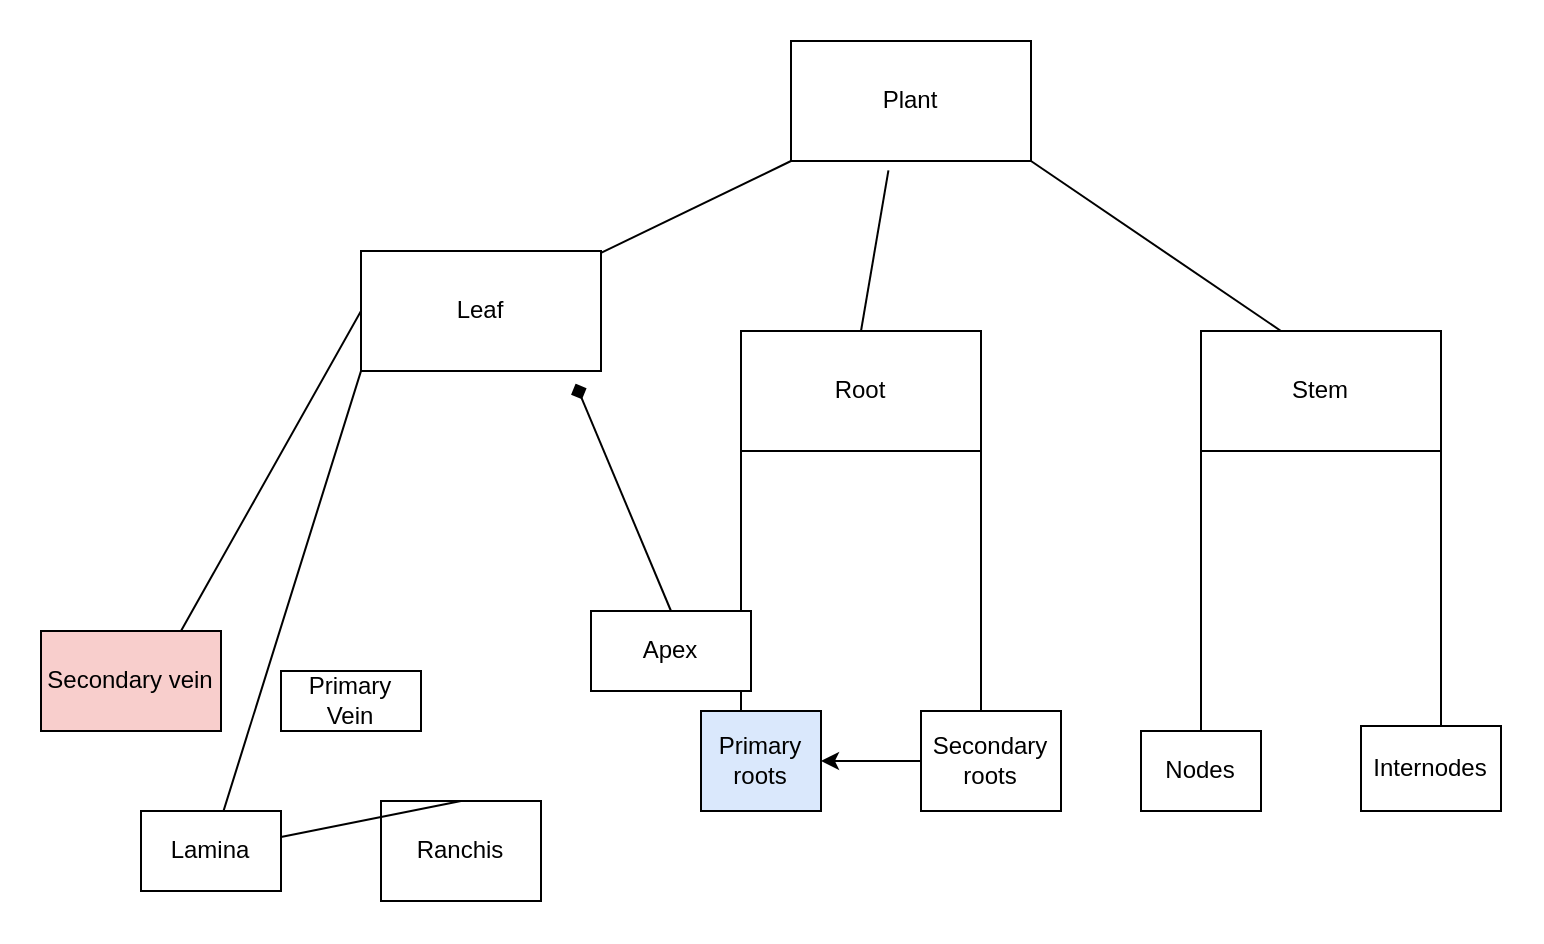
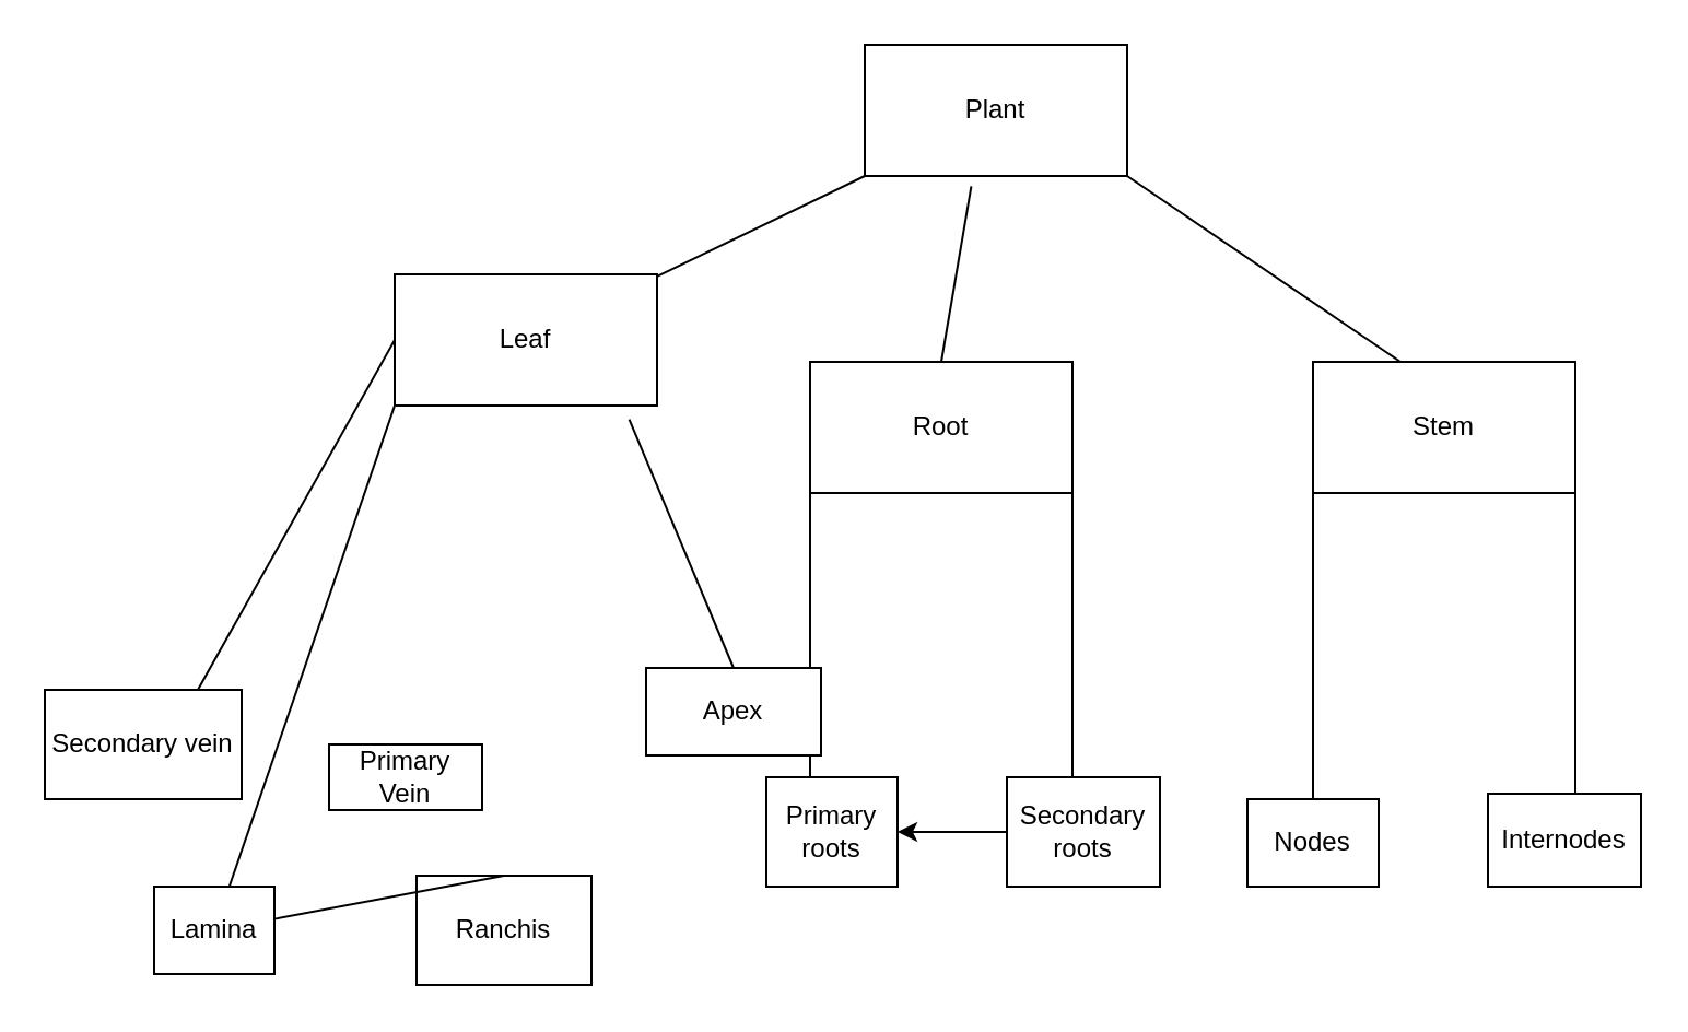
  <mxCell id="0" />
  <mxCell id="1" parent="0" />
  <mxCell id="2" value="Plant" style="rounded=0;whiteSpace=wrap;html=1;" vertex="1" parent="1"><mxGeometry x="395" y="20" width="120" height="60" as="geometry" /></mxCell>
  <mxCell id="3" value="" style="endArrow=none;html=1;rounded=0;entryX=0;entryY=1;entryDx=0;entryDy=0;" edge="1" parent="1" source="22" target="2"><mxGeometry width="50" height="50" relative="1" as="geometry"><mxPoint x="230" y="165" as="sourcePoint" /><mxPoint x="460" y="135" as="targetPoint" /></mxGeometry></mxCell>
  <mxCell id="4" value="" style="endArrow=none;html=1;rounded=0;entryX=0.406;entryY=1.078;entryDx=0;entryDy=0;entryPerimeter=0;" edge="1" parent="1" target="2"><mxGeometry width="50" height="50" relative="1" as="geometry"><mxPoint x="430" y="165" as="sourcePoint" /><mxPoint x="460" y="135" as="targetPoint" /></mxGeometry></mxCell>
  <mxCell id="5" value="Root" style="rounded=0;whiteSpace=wrap;html=1;" vertex="1" parent="1"><mxGeometry x="370" y="165" width="120" height="60" as="geometry" /></mxCell>
  <mxCell id="6" value="" style="endArrow=none;html=1;rounded=0;entryX=1;entryY=1;entryDx=0;entryDy=0;" edge="1" parent="1" target="2"><mxGeometry width="50" height="50" relative="1" as="geometry"><mxPoint x="640" y="165" as="sourcePoint" /><mxPoint x="460" y="135" as="targetPoint" /></mxGeometry></mxCell>
  <mxCell id="7" value="Stem" style="rounded=0;whiteSpace=wrap;html=1;" vertex="1" parent="1"><mxGeometry x="600" y="165" width="120" height="60" as="geometry" /></mxCell>
  <mxCell id="8" value="" style="endArrow=none;html=1;rounded=0;entryX=0;entryY=1;entryDx=0;entryDy=0;" edge="1" parent="1" source="9" target="22"><mxGeometry width="50" height="50" relative="1" as="geometry"><mxPoint x="110" y="315" as="sourcePoint" /><mxPoint x="460" y="245" as="targetPoint" /></mxGeometry></mxCell>
- <mxCell id="9" value="Lamina" style="rounded=0;whiteSpace=wrap;html=1;" vertex="1" parent="1"><mxGeometry x="70" y="405" width="70" height="40" as="geometry" /></mxCell>
+ <mxCell id="9" value="Lamina" style="rounded=0;whiteSpace=wrap;html=1;" vertex="1" parent="1"><mxGeometry x="70" y="405" width="55" height="40" as="geometry" /></mxCell>
  <mxCell id="10" value="" style="endArrow=none;html=1;rounded=0;entryX=0;entryY=1;entryDx=0;entryDy=0;" edge="1" parent="1" target="5"><mxGeometry width="50" height="50" relative="1" as="geometry"><mxPoint x="370" y="355" as="sourcePoint" /><mxPoint x="460" y="245" as="targetPoint" /></mxGeometry></mxCell>
  <mxCell id="11" value="" style="endArrow=none;html=1;rounded=0;entryX=1;entryY=1;entryDx=0;entryDy=0;" edge="1" parent="1" target="5"><mxGeometry width="50" height="50" relative="1" as="geometry"><mxPoint x="490" y="355" as="sourcePoint" /><mxPoint x="460" y="245" as="targetPoint" /></mxGeometry></mxCell>
  <mxCell id="12" value="" style="endArrow=none;html=1;rounded=0;entryX=0;entryY=1;entryDx=0;entryDy=0;" edge="1" parent="1" target="7"><mxGeometry width="50" height="50" relative="1" as="geometry"><mxPoint x="600" y="365" as="sourcePoint" /><mxPoint x="460" y="245" as="targetPoint" /></mxGeometry></mxCell>
- <mxCell id="13" value="Primary roots" style="rounded=0;whiteSpace=wrap;html=1;fillColor=#dae8fc;" vertex="1" parent="1"><mxGeometry x="350" y="355" width="60" height="50" as="geometry" /></mxCell>
+ <mxCell id="13" value="Primary roots" style="rounded=0;whiteSpace=wrap;html=1;" vertex="1" parent="1"><mxGeometry x="350" y="355" width="60" height="50" as="geometry" /></mxCell>
  <mxCell id="14" value="" style="edgeStyle=orthogonalEdgeStyle;rounded=0;orthogonalLoop=1;jettySize=auto;html=1;" edge="1" parent="1" source="15" target="13"><mxGeometry relative="1" as="geometry" /></mxCell>
  <mxCell id="15" value="Secondary roots" style="rounded=0;whiteSpace=wrap;html=1;" vertex="1" parent="1"><mxGeometry x="460" y="355" width="70" height="50" as="geometry" /></mxCell>
  <mxCell id="16" value="Nodes" style="rounded=0;whiteSpace=wrap;html=1;" vertex="1" parent="1"><mxGeometry x="570" y="365" width="60" height="40" as="geometry" /></mxCell>
  <mxCell id="17" value="" style="endArrow=none;html=1;rounded=0;entryX=1;entryY=1;entryDx=0;entryDy=0;" edge="1" parent="1" target="7"><mxGeometry width="50" height="50" relative="1" as="geometry"><mxPoint x="720" y="365" as="sourcePoint" /><mxPoint x="460" y="245" as="targetPoint" /></mxGeometry></mxCell>
  <mxCell id="18" value="Internodes" style="rounded=0;whiteSpace=wrap;html=1;" vertex="1" parent="1"><mxGeometry x="680" y="362.5" width="70" height="42.5" as="geometry" /></mxCell>
  <mxCell id="19" value="" style="endArrow=none;html=1;rounded=0;entryX=0;entryY=0.5;entryDx=0;entryDy=0;" edge="1" parent="1" target="22"><mxGeometry width="50" height="50" relative="1" as="geometry"><mxPoint x="90" y="315" as="sourcePoint" /><mxPoint x="350" y="185" as="targetPoint" /></mxGeometry></mxCell>
- <mxCell id="20" value="Secondary vein" style="rounded=0;whiteSpace=wrap;html=1;fillColor=#f8cecc;" vertex="1" parent="1"><mxGeometry x="20" y="315" width="90" height="50" as="geometry" /></mxCell>
+ <mxCell id="20" value="Secondary vein" style="rounded=0;whiteSpace=wrap;html=1;" vertex="1" parent="1"><mxGeometry x="20" y="315" width="90" height="50" as="geometry" /></mxCell>
  <mxCell id="21" value="" style="endArrow=none;html=1;rounded=0;entryX=0;entryY=1;entryDx=0;entryDy=0;" edge="1" parent="1" target="22"><mxGeometry width="50" height="50" relative="1" as="geometry"><mxPoint x="230" y="165" as="sourcePoint" /><mxPoint x="380" y="65" as="targetPoint" /></mxGeometry></mxCell>
  <mxCell id="22" value="Leaf" style="rounded=0;whiteSpace=wrap;html=1;" vertex="1" parent="1"><mxGeometry x="180" y="125" width="120" height="60" as="geometry" /></mxCell>
- <mxCell id="23" value="Primary Vein" style="rounded=0;whiteSpace=wrap;html=1;" vertex="1" parent="1"><mxGeometry x="140" y="335" width="70" height="30" as="geometry" /></mxCell>
+ <mxCell id="23" value="Primary Vein" style="rounded=0;whiteSpace=wrap;html=1;" vertex="1" parent="1"><mxGeometry x="150" y="340" width="70" height="30" as="geometry" /></mxCell>
  <mxCell id="24" style="edgeStyle=orthogonalEdgeStyle;rounded=0;orthogonalLoop=1;jettySize=auto;html=1;exitX=0.5;exitY=1;exitDx=0;exitDy=0;" edge="1" parent="1" source="9" target="9"><mxGeometry relative="1" as="geometry" /></mxCell>
  <mxCell id="25" value="Ranchis" style="rounded=0;whiteSpace=wrap;html=1;" vertex="1" parent="1"><mxGeometry x="190" y="400" width="80" height="50" as="geometry" /></mxCell>
  <mxCell id="26" value="Apex" style="rounded=0;whiteSpace=wrap;html=1;" vertex="1" parent="1"><mxGeometry x="295" y="305" width="80" height="40" as="geometry" /></mxCell>
- <mxCell id="27" value="" style="endArrow=diamond;html=1;rounded=0;exitX=0.5;exitY=0;exitDx=0;exitDy=0;entryX=0.894;entryY=1.106;entryDx=0;entryDy=0;entryPerimeter=0;" edge="1" parent="1" source="26" target="22"><mxGeometry width="50" height="50" relative="1" as="geometry"><mxPoint x="300" y="235" as="sourcePoint" /><mxPoint x="350" y="185" as="targetPoint" /></mxGeometry></mxCell>
+ <mxCell id="27" value="" style="endArrow=none;html=1;rounded=0;exitX=0.5;exitY=0;exitDx=0;exitDy=0;entryX=0.894;entryY=1.106;entryDx=0;entryDy=0;entryPerimeter=0;" edge="1" parent="1" source="26" target="22"><mxGeometry width="50" height="50" relative="1" as="geometry"><mxPoint x="300" y="235" as="sourcePoint" /><mxPoint x="350" y="185" as="targetPoint" /></mxGeometry></mxCell>
  <mxCell id="28" value="" style="endArrow=none;html=1;rounded=0;exitX=0.5;exitY=0;exitDx=0;exitDy=0;" edge="1" parent="1" source="25" target="9"><mxGeometry width="50" height="50" relative="1" as="geometry"><mxPoint x="300" y="235" as="sourcePoint" /><mxPoint x="350" y="185" as="targetPoint" /></mxGeometry></mxCell>
